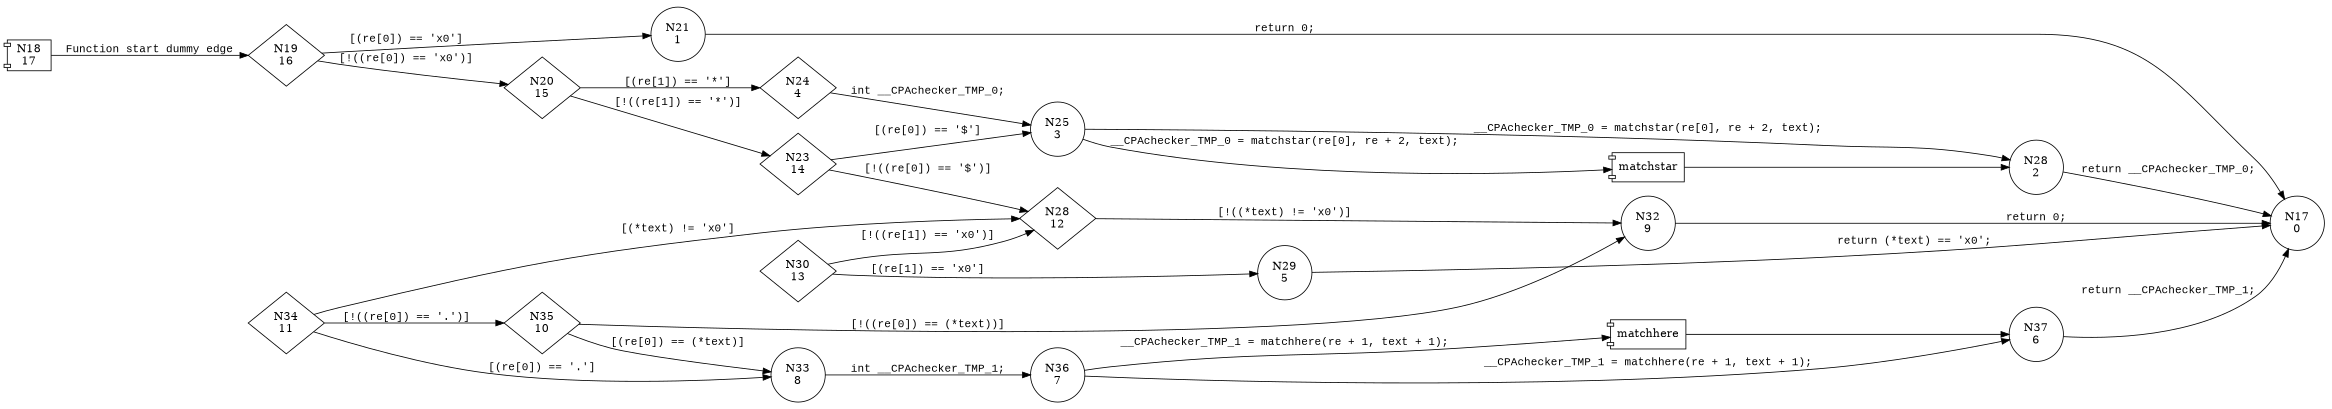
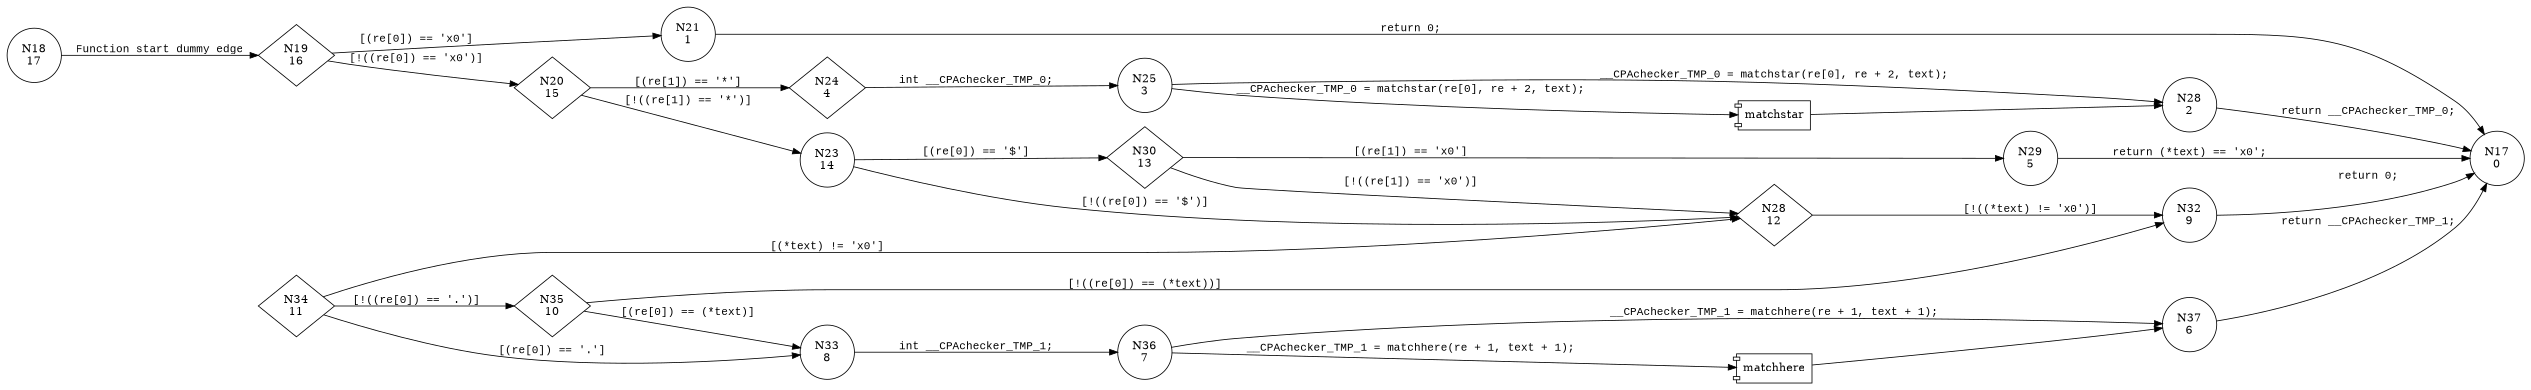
  digraph {
    rankdir=LR
    node [shape=circle]
    edge [fontname="Courier New"]
-   n1 [label="N18\n17" shape=component]
+   n1 [label="N18\n17"]
    n2 [label="N19\n16" shape=diamond]
    n3 [label="N21\n1"]
    n4 [label="N20\n15" shape=diamond]
    n5 [label="N17\n0"]
    n6 [label="N24\n4" shape=diamond]
-   n7 [label="N23\n14" shape=diamond]
+   n7 [label="N23\n14"]
    n8 [label="N25\n3"]
    n9 [label="N30\n13" shape=diamond]
    n10 [label="N28\n12" shape=diamond]
    n11 [label="N28\n2"]
    n12 [label=matchstar shape=component]
    n13 [label="N29\n5"]
    n14 [label="N32\n9"]
    n15 [label="N34\n11" shape=diamond]
    n16 [label="N33\n8"]
    n17 [label="N35\n10" shape=diamond]
    n18 [label="N36\n7"]
    n19 [label="N37\n6"]
    n20 [label=matchhere shape=component]
    n1 -> n2 [label="Function start dummy edge"]
    n2 -> n3 [label="[(re[0]) == '\x0']"]
    n2 -> n4 [label="[!((re[0]) == '\x0')]"]
    n3 -> n5 [label="return 0;"]
    n4 -> n6 [label="[(re[1]) == '*']"]
    n4 -> n7 [label="[!((re[1]) == '*')]"]
    n6 -> n8 [label="int __CPAchecker_TMP_0;"]
-   n7 -> n8 [label="[(re[0]) == '$']"]
+   n7 -> n9 [label="[(re[0]) == '$']"]
    n7 -> n10 [label="[!((re[0]) == '$')]"]
    n8 -> n11 [label="__CPAchecker_TMP_0 = matchstar(re[0], re + 2, text);"]
    n8 -> n12 [label="__CPAchecker_TMP_0 = matchstar(re[0], re + 2, text);"]
    n9 -> n10 [label="[!((re[1]) == '\x0')]"]
    n9 -> n13 [label="[(re[1]) == '\x0']"]
    n10 -> n14 [label="[!((*text) != '\x0')]"]
    n11 -> n5 [label="return __CPAchecker_TMP_0;"]
    n12 -> n11
    n13 -> n5 [label="return (*text) == '\x0';"]
    n14 -> n5 [label="return 0;"]
    n15 -> n10 [label="[(*text) != '\x0']"]
    n15 -> n16 [label="[(re[0]) == '.']"]
    n15 -> n17 [label="[!((re[0]) == '.')]"]
    n16 -> n18 [label="int __CPAchecker_TMP_1;"]
    n17 -> n14 [label="[!((re[0]) == (*text))]"]
    n17 -> n16 [label="[(re[0]) == (*text)]"]
    n18 -> n19 [label="__CPAchecker_TMP_1 = matchhere(re + 1, text + 1);"]
    n18 -> n20 [label="__CPAchecker_TMP_1 = matchhere(re + 1, text + 1);"]
    n19 -> n5 [label="return __CPAchecker_TMP_1;"]
    n20 -> n19
  }
